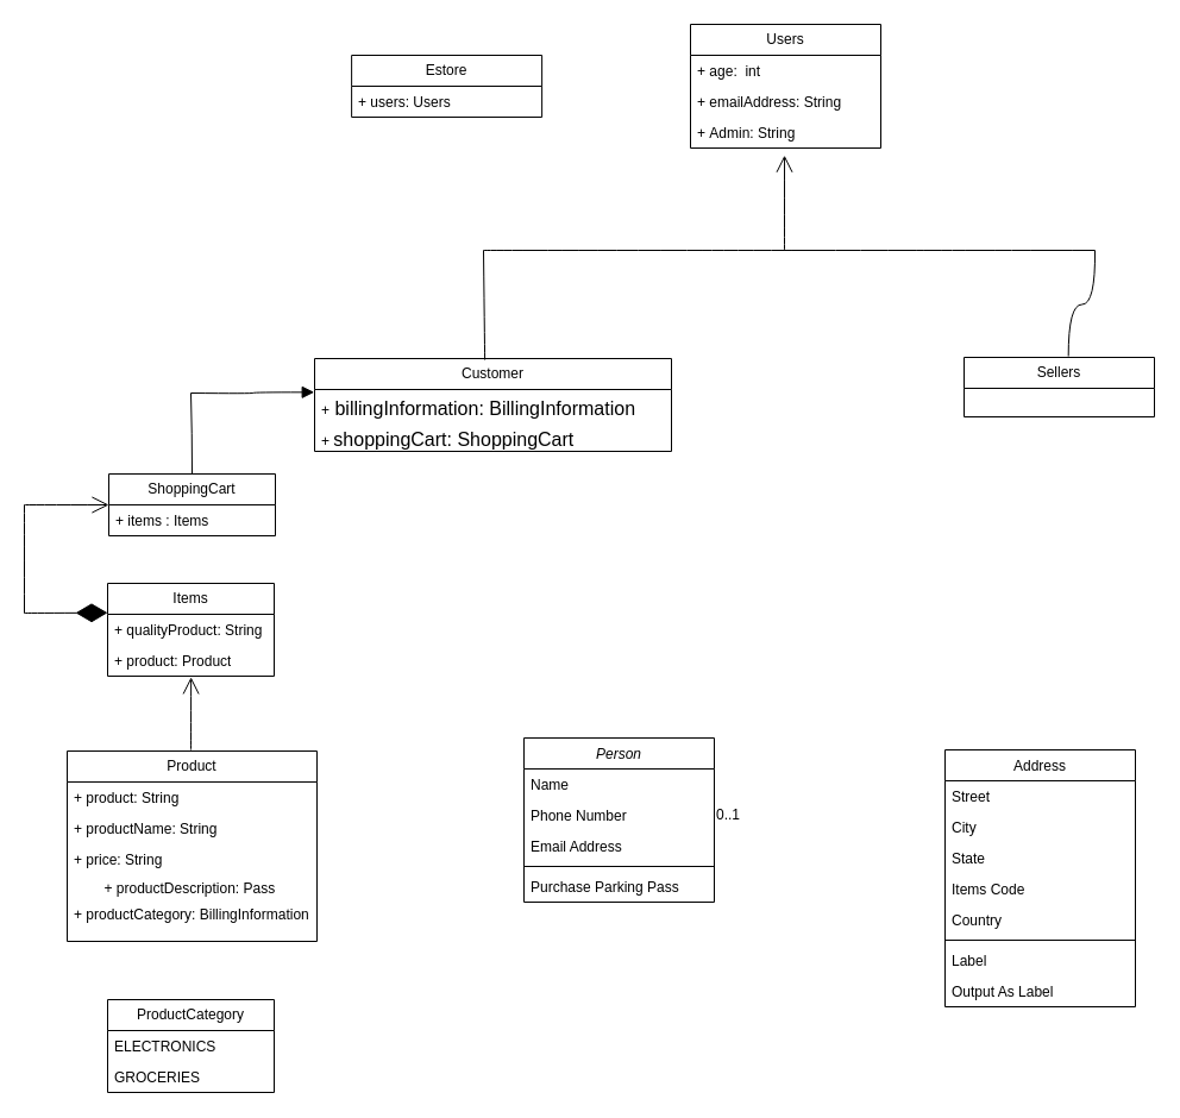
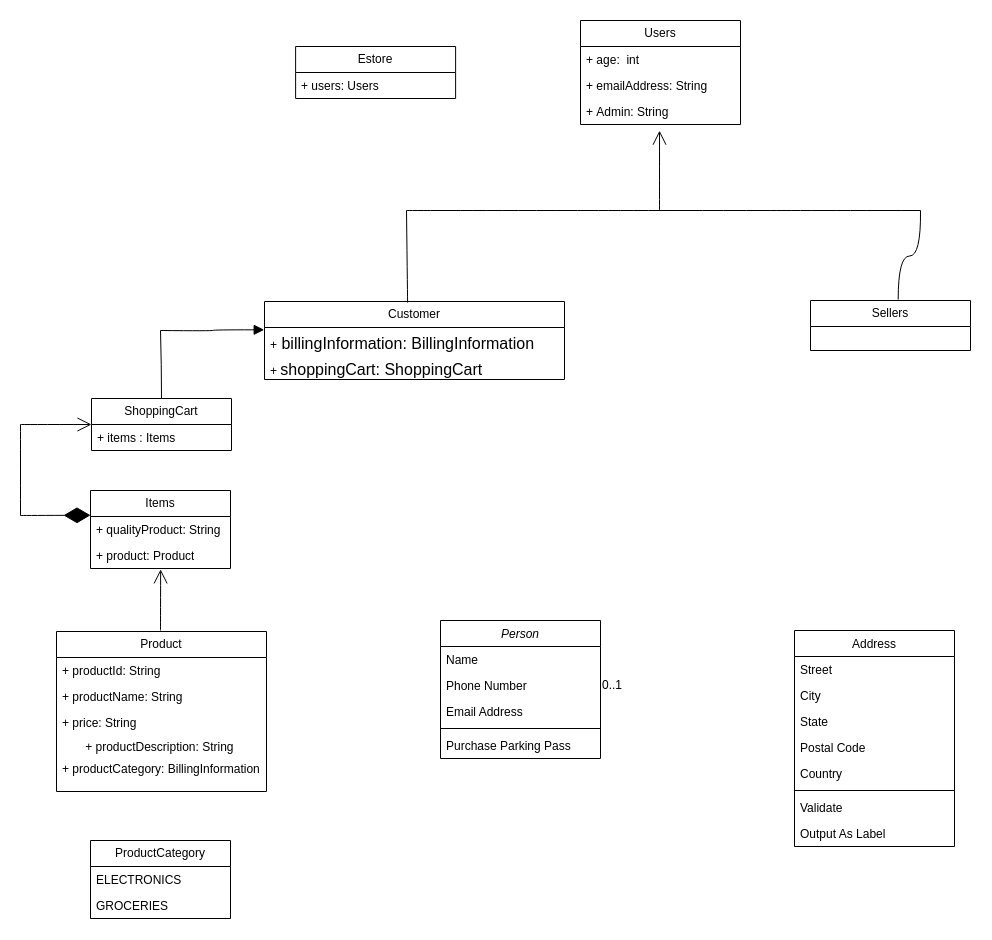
  <mxCell id="0" />
  <mxCell id="1" parent="0" />
  <mxCell id="2" value="Address" style="swimlane;fontStyle=0;align=center;verticalAlign=top;childLayout=stackLayout;horizontal=1;startSize=26;horizontalStack=0;resizeParent=1;resizeLast=0;collapsible=1;marginBottom=0;rounded=0;shadow=0;strokeWidth=1;" parent="1" vertex="1"><mxGeometry x="794" y="630" width="160" height="216" as="geometry"><mxRectangle x="550" y="140" width="160" height="26" as="alternateBounds" /></mxGeometry></mxCell>
  <mxCell id="3" value="Street" style="text;align=left;verticalAlign=top;spacingLeft=4;spacingRight=4;overflow=hidden;rotatable=0;points=[[0,0.5],[1,0.5]];portConstraint=eastwest;" parent="2" vertex="1"><mxGeometry y="26" width="160" height="26" as="geometry" /></mxCell>
  <mxCell id="4" value="City" style="text;align=left;verticalAlign=top;spacingLeft=4;spacingRight=4;overflow=hidden;rotatable=0;points=[[0,0.5],[1,0.5]];portConstraint=eastwest;rounded=0;shadow=0;html=0;" parent="2" vertex="1"><mxGeometry y="52" width="160" height="26" as="geometry" /></mxCell>
  <mxCell id="5" value="State" style="text;align=left;verticalAlign=top;spacingLeft=4;spacingRight=4;overflow=hidden;rotatable=0;points=[[0,0.5],[1,0.5]];portConstraint=eastwest;rounded=0;shadow=0;html=0;" parent="2" vertex="1"><mxGeometry y="78" width="160" height="26" as="geometry" /></mxCell>
- <mxCell id="6" value="Items Code" style="text;align=left;verticalAlign=top;spacingLeft=4;spacingRight=4;overflow=hidden;rotatable=0;points=[[0,0.5],[1,0.5]];portConstraint=eastwest;rounded=0;shadow=0;html=0;" parent="2" vertex="1"><mxGeometry y="104" width="160" height="26" as="geometry" /></mxCell>
+ <mxCell id="6" value="Postal Code" style="text;align=left;verticalAlign=top;spacingLeft=4;spacingRight=4;overflow=hidden;rotatable=0;points=[[0,0.5],[1,0.5]];portConstraint=eastwest;rounded=0;shadow=0;html=0;" parent="2" vertex="1"><mxGeometry y="104" width="160" height="26" as="geometry" /></mxCell>
  <mxCell id="7" value="Country" style="text;align=left;verticalAlign=top;spacingLeft=4;spacingRight=4;overflow=hidden;rotatable=0;points=[[0,0.5],[1,0.5]];portConstraint=eastwest;rounded=0;shadow=0;html=0;" parent="2" vertex="1"><mxGeometry y="130" width="160" height="26" as="geometry" /></mxCell>
  <mxCell id="8" value="" style="line;html=1;strokeWidth=1;align=left;verticalAlign=middle;spacingTop=-1;spacingLeft=3;spacingRight=3;rotatable=0;labelPosition=right;points=[];portConstraint=eastwest;" parent="2" vertex="1"><mxGeometry y="156" width="160" height="8" as="geometry" /></mxCell>
- <mxCell id="9" value="Label" style="text;align=left;verticalAlign=top;spacingLeft=4;spacingRight=4;overflow=hidden;rotatable=0;points=[[0,0.5],[1,0.5]];portConstraint=eastwest;" parent="2" vertex="1"><mxGeometry y="164" width="160" height="26" as="geometry" /></mxCell>
+ <mxCell id="9" value="Validate" style="text;align=left;verticalAlign=top;spacingLeft=4;spacingRight=4;overflow=hidden;rotatable=0;points=[[0,0.5],[1,0.5]];portConstraint=eastwest;" parent="2" vertex="1"><mxGeometry y="164" width="160" height="26" as="geometry" /></mxCell>
  <mxCell id="10" value="Output As Label" style="text;align=left;verticalAlign=top;spacingLeft=4;spacingRight=4;overflow=hidden;rotatable=0;points=[[0,0.5],[1,0.5]];portConstraint=eastwest;" parent="2" vertex="1"><mxGeometry y="190" width="160" height="26" as="geometry" /></mxCell>
  <mxCell id="11" value="Person" style="swimlane;fontStyle=2;align=center;verticalAlign=top;childLayout=stackLayout;horizontal=1;startSize=26;horizontalStack=0;resizeParent=1;resizeLast=0;collapsible=1;marginBottom=0;rounded=0;shadow=0;strokeWidth=1;" vertex="1" parent="1"><mxGeometry x="440" y="620" width="160" height="138" as="geometry"><mxRectangle x="230" y="140" width="160" height="26" as="alternateBounds" /></mxGeometry></mxCell>
  <mxCell id="12" value="Name" style="text;align=left;verticalAlign=top;spacingLeft=4;spacingRight=4;overflow=hidden;rotatable=0;points=[[0,0.5],[1,0.5]];portConstraint=eastwest;" vertex="1" parent="11"><mxGeometry y="26" width="160" height="26" as="geometry" /></mxCell>
  <mxCell id="13" value="Phone Number" style="text;align=left;verticalAlign=top;spacingLeft=4;spacingRight=4;overflow=hidden;rotatable=0;points=[[0,0.5],[1,0.5]];portConstraint=eastwest;rounded=0;shadow=0;html=0;" vertex="1" parent="11"><mxGeometry y="52" width="160" height="26" as="geometry" /></mxCell>
  <mxCell id="14" value="Email Address" style="text;align=left;verticalAlign=top;spacingLeft=4;spacingRight=4;overflow=hidden;rotatable=0;points=[[0,0.5],[1,0.5]];portConstraint=eastwest;rounded=0;shadow=0;html=0;" vertex="1" parent="11"><mxGeometry y="78" width="160" height="26" as="geometry" /></mxCell>
  <mxCell id="15" value="" style="line;html=1;strokeWidth=1;align=left;verticalAlign=middle;spacingTop=-1;spacingLeft=3;spacingRight=3;rotatable=0;labelPosition=right;points=[];portConstraint=eastwest;" vertex="1" parent="11"><mxGeometry y="104" width="160" height="8" as="geometry" /></mxCell>
  <mxCell id="16" value="Purchase Parking Pass" style="text;align=left;verticalAlign=top;spacingLeft=4;spacingRight=4;overflow=hidden;rotatable=0;points=[[0,0.5],[1,0.5]];portConstraint=eastwest;" vertex="1" parent="11"><mxGeometry y="112" width="160" height="26" as="geometry" /></mxCell>
  <mxCell id="17" value="0..1" style="resizable=0;align=left;verticalAlign=bottom;labelBackgroundColor=none;fontSize=12;fillColor=#fff2cc;" connectable="0" vertex="1" parent="1"><mxGeometry x="600" y="693.241" as="geometry" /></mxCell>
  <mxCell id="18" value="" style="endArrow=none;html=1;rounded=0;fontSize=12;startSize=8;endSize=8;curved=1;exitX=0.446;exitY=0.019;exitDx=0;exitDy=0;exitPerimeter=0;" edge="1" parent="1"><mxGeometry width="50" height="50" relative="1" as="geometry"><mxPoint x="407.11" y="302.09" as="sourcePoint" /><mxPoint x="406" y="210" as="targetPoint" /></mxGeometry></mxCell>
  <mxCell id="19" value="Estore" style="swimlane;fontStyle=0;childLayout=stackLayout;horizontal=1;startSize=26;fillColor=none;horizontalStack=0;resizeParent=1;resizeParentMax=0;resizeLast=0;collapsible=1;marginBottom=0;whiteSpace=wrap;html=1;" vertex="1" parent="1"><mxGeometry x="295.12" y="46" width="160" height="52" as="geometry" /></mxCell>
  <mxCell id="20" value="+ users: Users" style="text;strokeColor=none;fillColor=none;align=left;verticalAlign=top;spacingLeft=4;spacingRight=4;overflow=hidden;rotatable=0;points=[[0,0.5],[1,0.5]];portConstraint=eastwest;whiteSpace=wrap;html=1;" vertex="1" parent="19"><mxGeometry y="26" width="160" height="26" as="geometry" /></mxCell>
  <mxCell id="21" value="&lt;span style=&quot;text-wrap: nowrap;&quot;&gt;Users&lt;/span&gt;" style="swimlane;fontStyle=0;childLayout=stackLayout;horizontal=1;startSize=26;fillColor=none;horizontalStack=0;resizeParent=1;resizeParentMax=0;resizeLast=0;collapsible=1;marginBottom=0;whiteSpace=wrap;html=1;" vertex="1" parent="1"><mxGeometry x="580" y="20" width="160" height="104" as="geometry" /></mxCell>
  <mxCell id="22" value="+&amp;nbsp;&lt;span style=&quot;text-wrap: nowrap;&quot;&gt;age&lt;/span&gt;:&amp;nbsp;&lt;span style=&quot;text-wrap: nowrap;&quot;&gt;&amp;nbsp;int&lt;/span&gt;" style="text;strokeColor=none;fillColor=none;align=left;verticalAlign=top;spacingLeft=4;spacingRight=4;overflow=hidden;rotatable=0;points=[[0,0.5],[1,0.5]];portConstraint=eastwest;whiteSpace=wrap;html=1;" vertex="1" parent="21"><mxGeometry y="26" width="160" height="26" as="geometry" /></mxCell>
  <mxCell id="23" value="+&amp;nbsp;&lt;span style=&quot;text-wrap: nowrap;&quot;&gt;emailAddress&lt;/span&gt;:&amp;nbsp;&lt;span style=&quot;text-wrap: nowrap;&quot;&gt;String&lt;/span&gt;" style="text;strokeColor=none;fillColor=none;align=left;verticalAlign=top;spacingLeft=4;spacingRight=4;overflow=hidden;rotatable=0;points=[[0,0.5],[1,0.5]];portConstraint=eastwest;whiteSpace=wrap;html=1;" vertex="1" parent="21"><mxGeometry y="52" width="160" height="26" as="geometry" /></mxCell>
  <mxCell id="24" value="+&amp;nbsp;&lt;span style=&quot;text-wrap: nowrap;&quot;&gt;Admin&lt;/span&gt;:&amp;nbsp;&lt;span style=&quot;text-wrap: nowrap;&quot;&gt;String&lt;/span&gt;" style="text;strokeColor=none;fillColor=none;align=left;verticalAlign=top;spacingLeft=4;spacingRight=4;overflow=hidden;rotatable=0;points=[[0,0.5],[1,0.5]];portConstraint=eastwest;whiteSpace=wrap;html=1;" vertex="1" parent="21"><mxGeometry y="78" width="160" height="26" as="geometry" /></mxCell>
  <mxCell id="25" value="" style="endArrow=none;html=1;edgeStyle=orthogonalEdgeStyle;rounded=0;fontSize=12;startSize=8;endSize=8;curved=1;" edge="1" parent="1"><mxGeometry relative="1" as="geometry"><mxPoint x="406" y="210" as="sourcePoint" /><mxPoint x="576" y="210" as="targetPoint" /></mxGeometry></mxCell>
  <mxCell id="26" value="" style="endArrow=open;endFill=1;endSize=12;html=1;rounded=0;fontSize=12;curved=1;entryX=0.494;entryY=1.237;entryDx=0;entryDy=0;entryPerimeter=0;" edge="1" parent="1" target="24"><mxGeometry width="160" relative="1" as="geometry"><mxPoint x="659" y="210" as="sourcePoint" /><mxPoint x="650" y="170" as="targetPoint" /></mxGeometry></mxCell>
  <mxCell id="27" value="Sellers" style="swimlane;fontStyle=0;childLayout=stackLayout;horizontal=1;startSize=26;fillColor=none;horizontalStack=0;resizeParent=1;resizeParentMax=0;resizeLast=0;collapsible=1;marginBottom=0;whiteSpace=wrap;html=1;" vertex="1" parent="1"><mxGeometry x="810" y="300" width="160" height="50" as="geometry" /></mxCell>
  <mxCell id="28" value="" style="endArrow=none;html=1;edgeStyle=orthogonalEdgeStyle;rounded=0;fontSize=12;startSize=8;endSize=8;curved=1;" edge="1" parent="1"><mxGeometry relative="1" as="geometry"><mxPoint x="570" y="210" as="sourcePoint" /><mxPoint x="770" y="210" as="targetPoint" /></mxGeometry></mxCell>
  <mxCell id="29" value="" style="endArrow=none;html=1;edgeStyle=orthogonalEdgeStyle;rounded=0;fontSize=12;startSize=8;endSize=8;curved=1;" edge="1" parent="1"><mxGeometry relative="1" as="geometry"><mxPoint x="760" y="210" as="sourcePoint" /><mxPoint x="920" y="210" as="targetPoint" /></mxGeometry></mxCell>
  <mxCell id="30" value="ShoppingCart" style="swimlane;fontStyle=0;childLayout=stackLayout;horizontal=1;startSize=26;fillColor=none;horizontalStack=0;resizeParent=1;resizeParentMax=0;resizeLast=0;collapsible=1;marginBottom=0;whiteSpace=wrap;html=1;" vertex="1" parent="1"><mxGeometry x="91" y="398" width="140" height="52" as="geometry" /></mxCell>
  <mxCell id="31" value="+ items : Items" style="text;strokeColor=none;fillColor=none;align=left;verticalAlign=top;spacingLeft=4;spacingRight=4;overflow=hidden;rotatable=0;points=[[0,0.5],[1,0.5]];portConstraint=eastwest;whiteSpace=wrap;html=1;" vertex="1" parent="30"><mxGeometry y="26" width="140" height="26" as="geometry" /></mxCell>
  <mxCell id="32" value="" style="endArrow=open;endFill=1;endSize=12;html=1;rounded=0;fontSize=12;curved=1;entryX=0;entryY=0.5;entryDx=0;entryDy=0;" edge="1" parent="1" target="30"><mxGeometry width="160" relative="1" as="geometry"><mxPoint x="20" y="424" as="sourcePoint" /><mxPoint x="-67.9" y="420.004" as="targetPoint" /></mxGeometry></mxCell>
  <mxCell id="33" value="" style="endArrow=none;html=1;edgeStyle=orthogonalEdgeStyle;rounded=0;fontSize=12;startSize=8;endSize=8;curved=1;" edge="1" parent="1"><mxGeometry relative="1" as="geometry"><mxPoint x="20" y="515" as="sourcePoint" /><mxPoint x="20" y="424" as="targetPoint" /><Array as="points"><mxPoint x="20" y="449.35" /><mxPoint x="20" y="449.35" /></Array></mxGeometry></mxCell>
  <mxCell id="34" value="" style="endArrow=diamondThin;endFill=1;endSize=24;html=1;rounded=0;fontSize=12;curved=1;" edge="1" parent="1"><mxGeometry width="160" relative="1" as="geometry"><mxPoint x="20" y="515" as="sourcePoint" /><mxPoint x="90" y="514.76" as="targetPoint" /></mxGeometry></mxCell>
  <mxCell id="35" value="Items" style="swimlane;fontStyle=0;childLayout=stackLayout;horizontal=1;startSize=26;fillColor=none;horizontalStack=0;resizeParent=1;resizeParentMax=0;resizeLast=0;collapsible=1;marginBottom=0;whiteSpace=wrap;html=1;" vertex="1" parent="1"><mxGeometry x="90" y="490" width="140" height="78" as="geometry" /></mxCell>
  <mxCell id="36" value="+ qualityProduct: String" style="text;strokeColor=none;fillColor=none;align=left;verticalAlign=top;spacingLeft=4;spacingRight=4;overflow=hidden;rotatable=0;points=[[0,0.5],[1,0.5]];portConstraint=eastwest;whiteSpace=wrap;html=1;" vertex="1" parent="35"><mxGeometry y="26" width="140" height="26" as="geometry" /></mxCell>
  <mxCell id="37" value="+ product: Product" style="text;strokeColor=none;fillColor=none;align=left;verticalAlign=top;spacingLeft=4;spacingRight=4;overflow=hidden;rotatable=0;points=[[0,0.5],[1,0.5]];portConstraint=eastwest;whiteSpace=wrap;html=1;" vertex="1" parent="35"><mxGeometry y="52" width="140" height="26" as="geometry" /></mxCell>
  <mxCell id="38" value="" style="endArrow=open;endFill=1;endSize=12;html=1;rounded=0;fontSize=12;curved=1;entryX=0.501;entryY=1.302;entryDx=0;entryDy=0;entryPerimeter=0;" edge="1" parent="1"><mxGeometry width="160" relative="1" as="geometry"><mxPoint x="160" y="630" as="sourcePoint" /><mxPoint x="160.14" y="568.852" as="targetPoint" /></mxGeometry></mxCell>
  <mxCell id="39" value="" style="endArrow=none;html=1;edgeStyle=orthogonalEdgeStyle;rounded=0;fontSize=12;startSize=8;endSize=8;curved=1;" edge="1" parent="1" source="30"><mxGeometry relative="1" as="geometry"><mxPoint x="80" y="360" as="sourcePoint" /><mxPoint x="160" y="330" as="targetPoint" /></mxGeometry></mxCell>
  <mxCell id="40" value="Product" style="swimlane;fontStyle=0;childLayout=stackLayout;horizontal=1;startSize=26;fillColor=none;horizontalStack=0;resizeParent=1;resizeParentMax=0;resizeLast=0;collapsible=1;marginBottom=0;whiteSpace=wrap;html=1;" vertex="1" parent="1"><mxGeometry x="56" y="631" width="210" height="160" as="geometry" /></mxCell>
- <mxCell id="41" value="+ product: String" style="text;strokeColor=none;fillColor=none;align=left;verticalAlign=top;spacingLeft=4;spacingRight=4;overflow=hidden;rotatable=0;points=[[0,0.5],[1,0.5]];portConstraint=eastwest;whiteSpace=wrap;html=1;" vertex="1" parent="40"><mxGeometry y="26" width="210" height="26" as="geometry" /></mxCell>
+ <mxCell id="41" value="+ productId: String" style="text;strokeColor=none;fillColor=none;align=left;verticalAlign=top;spacingLeft=4;spacingRight=4;overflow=hidden;rotatable=0;points=[[0,0.5],[1,0.5]];portConstraint=eastwest;whiteSpace=wrap;html=1;" vertex="1" parent="40"><mxGeometry y="26" width="210" height="26" as="geometry" /></mxCell>
  <mxCell id="42" value="+ productName: String" style="text;strokeColor=none;fillColor=none;align=left;verticalAlign=top;spacingLeft=4;spacingRight=4;overflow=hidden;rotatable=0;points=[[0,0.5],[1,0.5]];portConstraint=eastwest;whiteSpace=wrap;html=1;" vertex="1" parent="40"><mxGeometry y="52" width="210" height="26" as="geometry" /></mxCell>
  <mxCell id="43" value="+ price: String" style="text;strokeColor=none;fillColor=none;align=left;verticalAlign=top;spacingLeft=4;spacingRight=4;overflow=hidden;rotatable=0;points=[[0,0.5],[1,0.5]];portConstraint=eastwest;whiteSpace=wrap;html=1;" vertex="1" parent="40"><mxGeometry y="78" width="210" height="26" as="geometry" /></mxCell>
  <mxCell id="44" style="edgeStyle=none;curved=1;rounded=0;orthogonalLoop=1;jettySize=auto;html=1;exitX=0.75;exitY=0;exitDx=0;exitDy=0;fontSize=12;startSize=8;endSize=8;" edge="1" parent="40" source="47" target="47"><mxGeometry relative="1" as="geometry" /></mxCell>
  <mxCell id="45" style="edgeStyle=none;curved=1;rounded=0;orthogonalLoop=1;jettySize=auto;html=1;exitX=0;exitY=1;exitDx=0;exitDy=0;fontSize=12;startSize=8;endSize=8;" edge="1" parent="40" source="47" target="47"><mxGeometry relative="1" as="geometry" /></mxCell>
  <mxCell id="46" style="edgeStyle=none;curved=1;rounded=0;orthogonalLoop=1;jettySize=auto;html=1;exitX=0.5;exitY=0;exitDx=0;exitDy=0;fontSize=12;startSize=8;endSize=8;" edge="1" parent="40" source="47" target="47"><mxGeometry relative="1" as="geometry" /></mxCell>
- <mxCell id="47" value="&lt;div style=&quot;text-align: left;&quot;&gt;&lt;span style=&quot;font-size: 12px;&quot;&gt;+ productDescription: Pass&amp;nbsp;&lt;/span&gt;&lt;br&gt;&lt;/div&gt;" style="text;html=1;align=center;verticalAlign=middle;whiteSpace=wrap;rounded=0;fontSize=16;" vertex="1" parent="40"><mxGeometry y="104" width="210" height="20" as="geometry" /></mxCell>
+ <mxCell id="47" value="&lt;div style=&quot;text-align: left;&quot;&gt;&lt;span style=&quot;font-size: 12px;&quot;&gt;+ productDescription: String&amp;nbsp;&lt;/span&gt;&lt;br&gt;&lt;/div&gt;" style="text;html=1;align=center;verticalAlign=middle;whiteSpace=wrap;rounded=0;fontSize=16;" vertex="1" parent="40"><mxGeometry y="104" width="210" height="20" as="geometry" /></mxCell>
  <mxCell id="48" value="+ productCategory: BillingInformation" style="text;strokeColor=none;fillColor=none;align=left;verticalAlign=top;spacingLeft=4;spacingRight=4;overflow=hidden;rotatable=0;points=[[0,0.5],[1,0.5]];portConstraint=eastwest;whiteSpace=wrap;html=1;" vertex="1" parent="40"><mxGeometry y="124" width="210" height="36" as="geometry" /></mxCell>
  <mxCell id="49" value="" style="endArrow=block;endFill=1;html=1;edgeStyle=orthogonalEdgeStyle;align=left;verticalAlign=top;rounded=0;fontSize=12;startSize=8;endSize=8;curved=1;entryX=-0.001;entryY=0.09;entryDx=0;entryDy=0;entryPerimeter=0;" edge="1" parent="1" target="54"><mxGeometry x="-1" relative="1" as="geometry"><mxPoint x="160" y="330" as="sourcePoint" /><mxPoint x="260" y="330" as="targetPoint" /></mxGeometry></mxCell>
  <mxCell id="50" value="ProductCategory" style="swimlane;fontStyle=0;childLayout=stackLayout;horizontal=1;startSize=26;fillColor=none;horizontalStack=0;resizeParent=1;resizeParentMax=0;resizeLast=0;collapsible=1;marginBottom=0;whiteSpace=wrap;html=1;" vertex="1" parent="1"><mxGeometry x="90" y="840" width="140" height="78" as="geometry" /></mxCell>
  <mxCell id="51" value="ELECTRONICS" style="text;strokeColor=none;fillColor=none;align=left;verticalAlign=top;spacingLeft=4;spacingRight=4;overflow=hidden;rotatable=0;points=[[0,0.5],[1,0.5]];portConstraint=eastwest;whiteSpace=wrap;html=1;" vertex="1" parent="50"><mxGeometry y="26" width="140" height="26" as="geometry" /></mxCell>
  <mxCell id="52" value="GROCERIES" style="text;strokeColor=none;fillColor=none;align=left;verticalAlign=top;spacingLeft=4;spacingRight=4;overflow=hidden;rotatable=0;points=[[0,0.5],[1,0.5]];portConstraint=eastwest;whiteSpace=wrap;html=1;" vertex="1" parent="50"><mxGeometry y="52" width="140" height="26" as="geometry" /></mxCell>
  <mxCell id="53" value="Customer" style="swimlane;fontStyle=0;childLayout=stackLayout;horizontal=1;startSize=26;fillColor=none;horizontalStack=0;resizeParent=1;resizeParentMax=0;resizeLast=0;collapsible=1;marginBottom=0;whiteSpace=wrap;html=1;" vertex="1" parent="1"><mxGeometry x="264" y="301" width="300" height="78" as="geometry" /></mxCell>
  <mxCell id="54" value="+&lt;span style=&quot;font-size: 16px; text-align: center; text-wrap: nowrap;&quot;&gt;&amp;nbsp;billingInformation: BillingInformation&amp;nbsp;&lt;/span&gt;" style="text;strokeColor=none;fillColor=none;align=left;verticalAlign=top;spacingLeft=4;spacingRight=4;overflow=hidden;rotatable=0;points=[[0,0.5],[1,0.5]];portConstraint=eastwest;whiteSpace=wrap;html=1;" vertex="1" parent="53"><mxGeometry y="26" width="300" height="26" as="geometry" /></mxCell>
  <mxCell id="55" value="+&amp;nbsp;&lt;span style=&quot;font-size: 16px; text-align: center; text-wrap: nowrap;&quot;&gt;shoppingCart: ShoppingCart&amp;nbsp;&lt;/span&gt;" style="text;strokeColor=none;fillColor=none;align=left;verticalAlign=top;spacingLeft=4;spacingRight=4;overflow=hidden;rotatable=0;points=[[0,0.5],[1,0.5]];portConstraint=eastwest;whiteSpace=wrap;html=1;" vertex="1" parent="53"><mxGeometry y="52" width="300" height="26" as="geometry" /></mxCell>
  <mxCell id="56" value="" style="endArrow=none;html=1;edgeStyle=orthogonalEdgeStyle;rounded=0;fontSize=12;startSize=8;endSize=8;curved=1;exitX=0.548;exitY=-0.019;exitDx=0;exitDy=0;exitPerimeter=0;" edge="1" parent="1" source="27"><mxGeometry relative="1" as="geometry"><mxPoint x="830" y="260" as="sourcePoint" /><mxPoint x="920" y="210" as="targetPoint" /></mxGeometry></mxCell>
